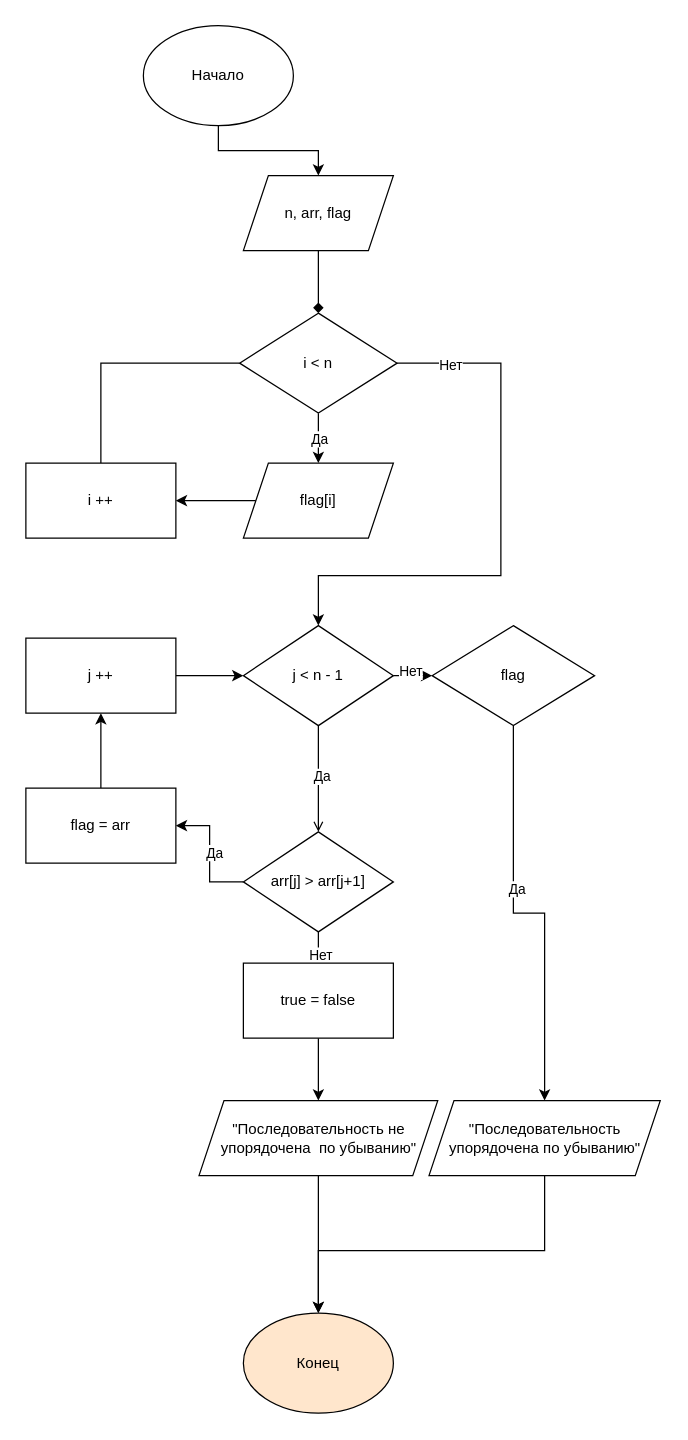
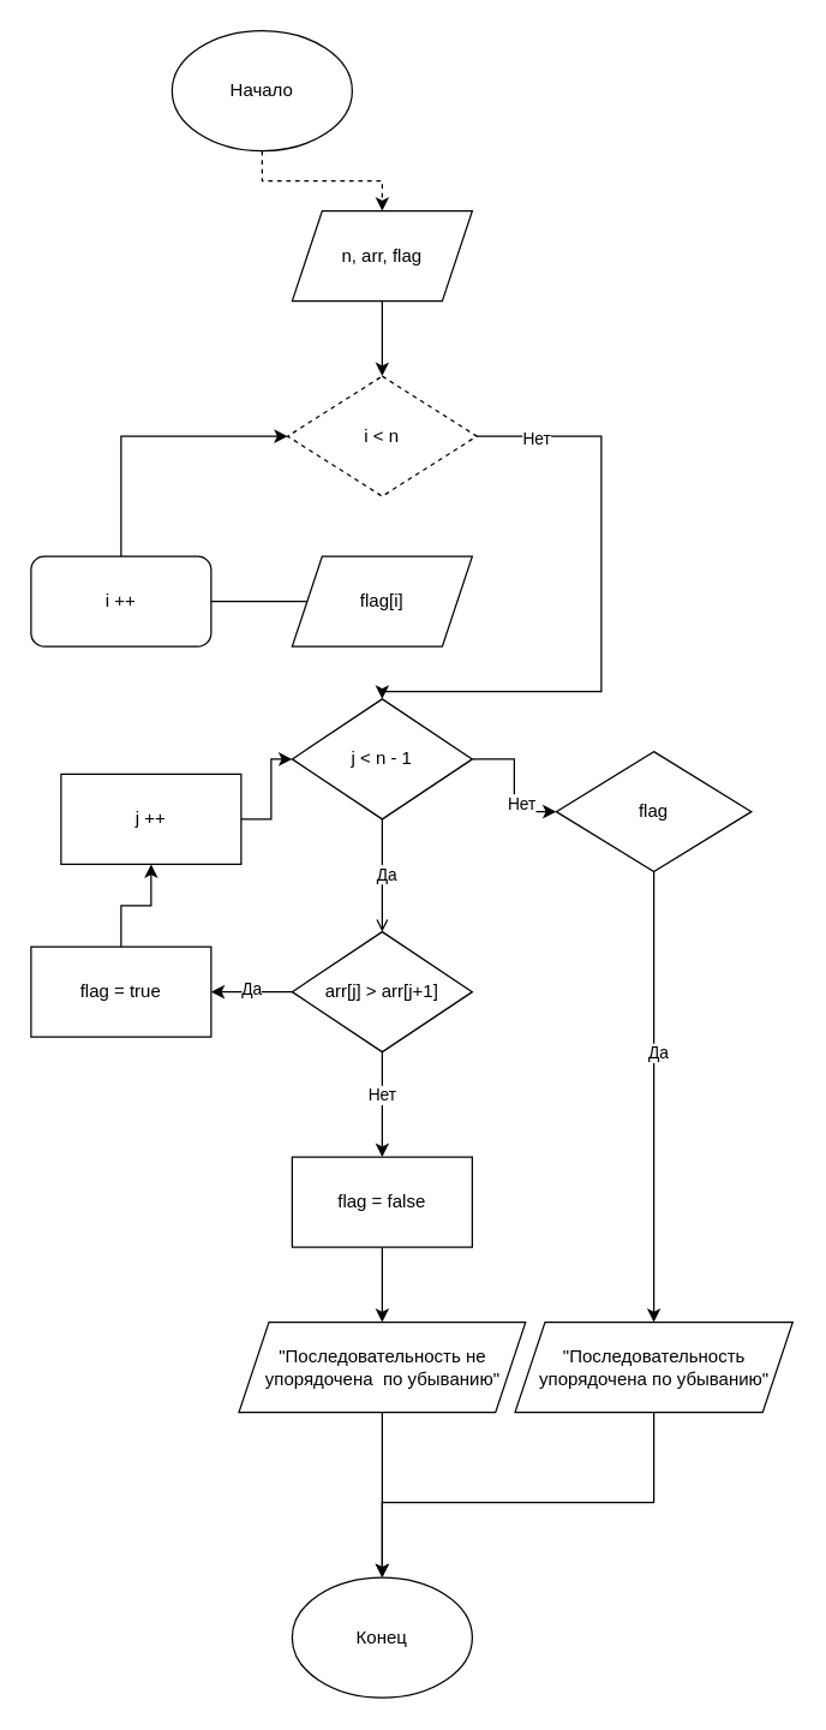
  <mxCell id="0" />
  <mxCell id="1" parent="0" />
- <mxCell id="2" value="Конец" style="ellipse;whiteSpace=wrap;html=1;fillColor=#ffe6cc;" parent="1" vertex="1"><mxGeometry x="194" y="1050" width="120" height="80" as="geometry" /></mxCell>
- <mxCell id="3" style="edgeStyle=orthogonalEdgeStyle;rounded=0;orthogonalLoop=1;jettySize=auto;html=1;entryX=0.5;entryY=0;entryDx=0;entryDy=0;" edge="1" parent="1" source="4" target="6"><mxGeometry relative="1" as="geometry" /></mxCell>
+ <mxCell id="2" value="Конец" style="ellipse;whiteSpace=wrap;html=1;" parent="1" vertex="1"><mxGeometry x="194" y="1050" width="120" height="80" as="geometry" /></mxCell>
+ <mxCell id="3" style="edgeStyle=orthogonalEdgeStyle;rounded=0;orthogonalLoop=1;jettySize=auto;html=1;entryX=0.5;entryY=0;entryDx=0;entryDy=0;dashed=1;" edge="1" parent="1" source="4" target="6"><mxGeometry relative="1" as="geometry" /></mxCell>
  <mxCell id="4" value="&lt;div&gt;Начало&lt;/div&gt;" style="ellipse;whiteSpace=wrap;html=1;" vertex="1" parent="1"><mxGeometry x="114" y="20" width="120" height="80" as="geometry" /></mxCell>
- <mxCell id="5" style="edgeStyle=orthogonalEdgeStyle;rounded=0;orthogonalLoop=1;jettySize=auto;html=1;entryX=0.5;entryY=0;entryDx=0;entryDy=0;endArrow=diamond;" edge="1" parent="1" source="6" target="11"><mxGeometry relative="1" as="geometry" /></mxCell>
+ <mxCell id="5" style="edgeStyle=orthogonalEdgeStyle;rounded=0;orthogonalLoop=1;jettySize=auto;html=1;entryX=0.5;entryY=0;entryDx=0;entryDy=0;" edge="1" parent="1" source="6" target="11"><mxGeometry relative="1" as="geometry" /></mxCell>
  <mxCell id="6" value="n, arr, flag" style="shape=parallelogram;perimeter=parallelogramPerimeter;whiteSpace=wrap;html=1;fixedSize=1;" vertex="1" parent="1"><mxGeometry x="194" y="140" width="120" height="60" as="geometry" /></mxCell>
- <mxCell id="7" value="" style="edgeStyle=orthogonalEdgeStyle;rounded=0;orthogonalLoop=1;jettySize=auto;html=1;" edge="1" parent="1" source="11" target="13"><mxGeometry relative="1" as="geometry" /></mxCell>
- <mxCell id="8" value="Да" style="edgeLabel;html=1;align=center;verticalAlign=middle;resizable=0;points=[];" vertex="1" connectable="0" parent="7"><mxGeometry relative="1" as="geometry"><mxPoint as="offset" /></mxGeometry></mxCell>
  <mxCell id="9" style="edgeStyle=orthogonalEdgeStyle;rounded=0;orthogonalLoop=1;jettySize=auto;html=1;entryX=0.5;entryY=0;entryDx=0;entryDy=0;" edge="1" parent="1" source="11" target="20"><mxGeometry relative="1" as="geometry"><Array as="points"><mxPoint x="400" y="290" /><mxPoint x="400" y="460" /><mxPoint x="254" y="460" /></Array></mxGeometry></mxCell>
  <mxCell id="10" value="Нет" style="edgeLabel;html=1;align=center;verticalAlign=middle;resizable=0;points=[];" vertex="1" connectable="0" parent="9"><mxGeometry x="-0.809" y="-1" relative="1" as="geometry"><mxPoint as="offset" /></mxGeometry></mxCell>
- <mxCell id="11" value="i &amp;lt; n" style="rhombus;whiteSpace=wrap;html=1;" vertex="1" parent="1"><mxGeometry x="191" y="250" width="126" height="80" as="geometry" /></mxCell>
- <mxCell id="12" value="" style="edgeStyle=orthogonalEdgeStyle;rounded=0;orthogonalLoop=1;jettySize=auto;html=1;" edge="1" parent="1" source="13" target="15"><mxGeometry relative="1" as="geometry" /></mxCell>
+ <mxCell id="11" value="i &amp;lt; n" style="rhombus;whiteSpace=wrap;html=1;dashed=1;" vertex="1" parent="1"><mxGeometry x="191" y="250" width="126" height="80" as="geometry" /></mxCell>
+ <mxCell id="12" value="" style="edgeStyle=orthogonalEdgeStyle;rounded=0;orthogonalLoop=1;jettySize=auto;html=1;endArrow=none;" edge="1" parent="1" source="13" target="15"><mxGeometry relative="1" as="geometry" /></mxCell>
  <mxCell id="13" value="flag[i]" style="shape=parallelogram;perimeter=parallelogramPerimeter;whiteSpace=wrap;html=1;fixedSize=1;" vertex="1" parent="1"><mxGeometry x="194" y="370" width="120" height="60" as="geometry" /></mxCell>
- <mxCell id="14" style="edgeStyle=orthogonalEdgeStyle;rounded=0;orthogonalLoop=1;jettySize=auto;html=1;entryX=0;entryY=0.5;entryDx=0;entryDy=0;endArrow=none;" edge="1" parent="1" source="15" target="11"><mxGeometry relative="1" as="geometry"><Array as="points"><mxPoint x="80" y="290" /></Array></mxGeometry></mxCell>
- <mxCell id="15" value="i ++ " style="rounded=0;whiteSpace=wrap;html=1;" vertex="1" parent="1"><mxGeometry x="20" y="370" width="120" height="60" as="geometry" /></mxCell>
+ <mxCell id="14" style="edgeStyle=orthogonalEdgeStyle;rounded=0;orthogonalLoop=1;jettySize=auto;html=1;entryX=0;entryY=0.5;entryDx=0;entryDy=0;" edge="1" parent="1" source="15" target="11"><mxGeometry relative="1" as="geometry"><Array as="points"><mxPoint x="80" y="290" /></Array></mxGeometry></mxCell>
+ <mxCell id="15" value="i ++ " style="whiteSpace=wrap;html=1;rounded=1;" vertex="1" parent="1"><mxGeometry x="20" y="370" width="120" height="60" as="geometry" /></mxCell>
  <mxCell id="16" value="" style="edgeStyle=orthogonalEdgeStyle;rounded=0;orthogonalLoop=1;jettySize=auto;html=1;endArrow=open;" edge="1" parent="1" source="20" target="25"><mxGeometry relative="1" as="geometry" /></mxCell>
  <mxCell id="17" value="Да" style="edgeLabel;html=1;align=center;verticalAlign=middle;resizable=0;points=[];" vertex="1" connectable="0" parent="16"><mxGeometry x="-0.05" y="2" relative="1" as="geometry"><mxPoint as="offset" /></mxGeometry></mxCell>
  <mxCell id="18" value="" style="edgeStyle=orthogonalEdgeStyle;rounded=0;orthogonalLoop=1;jettySize=auto;html=1;" edge="1" parent="1" source="20" target="34"><mxGeometry relative="1" as="geometry" /></mxCell>
  <mxCell id="19" value="Нет" style="edgeLabel;html=1;align=center;verticalAlign=middle;resizable=0;points=[];" vertex="1" connectable="0" parent="18"><mxGeometry x="0.25" y="4" relative="1" as="geometry"><mxPoint as="offset" /></mxGeometry></mxCell>
- <mxCell id="20" value="j &amp;lt; n - 1" style="rhombus;whiteSpace=wrap;html=1;" vertex="1" parent="1"><mxGeometry x="194" y="500" width="120" height="80" as="geometry" /></mxCell>
+ <mxCell id="20" value="j &amp;lt; n - 1" style="rhombus;whiteSpace=wrap;html=1;" vertex="1" parent="1"><mxGeometry x="194" y="465" width="120" height="80" as="geometry" /></mxCell>
  <mxCell id="21" value="" style="edgeStyle=orthogonalEdgeStyle;rounded=0;orthogonalLoop=1;jettySize=auto;html=1;" edge="1" parent="1" source="25" target="27"><mxGeometry relative="1" as="geometry" /></mxCell>
  <mxCell id="22" value="Да" style="edgeLabel;html=1;align=center;verticalAlign=middle;resizable=0;points=[];" vertex="1" connectable="0" parent="21"><mxGeometry x="0.037" y="-3" relative="1" as="geometry"><mxPoint as="offset" /></mxGeometry></mxCell>
  <mxCell id="23" value="" style="edgeStyle=orthogonalEdgeStyle;rounded=0;orthogonalLoop=1;jettySize=auto;html=1;" edge="1" parent="1" source="25" target="29"><mxGeometry relative="1" as="geometry" /></mxCell>
  <mxCell id="24" value="Нет" style="edgeLabel;html=1;align=center;verticalAlign=middle;resizable=0;points=[];" vertex="1" connectable="0" parent="23"><mxGeometry x="-0.214" y="-1" relative="1" as="geometry"><mxPoint as="offset" /></mxGeometry></mxCell>
- <mxCell id="25" value="arr[j] &amp;gt; arr[j+1]" style="rhombus;whiteSpace=wrap;html=1;" vertex="1" parent="1"><mxGeometry x="194" y="665" width="120" height="80" as="geometry" /></mxCell>
+ <mxCell id="25" value="arr[j] &amp;gt; arr[j+1]" style="rhombus;whiteSpace=wrap;html=1;" vertex="1" parent="1"><mxGeometry x="194" y="620" width="120" height="80" as="geometry" /></mxCell>
  <mxCell id="26" value="" style="edgeStyle=orthogonalEdgeStyle;rounded=0;orthogonalLoop=1;jettySize=auto;html=1;" edge="1" parent="1" source="27" target="31"><mxGeometry relative="1" as="geometry" /></mxCell>
- <mxCell id="27" value="flag = arr" style="rounded=0;whiteSpace=wrap;html=1;" vertex="1" parent="1"><mxGeometry x="20" y="630" width="120" height="60" as="geometry" /></mxCell>
+ <mxCell id="27" value="flag = true" style="rounded=0;whiteSpace=wrap;html=1;" vertex="1" parent="1"><mxGeometry x="20" y="630" width="120" height="60" as="geometry" /></mxCell>
  <mxCell id="28" value="" style="edgeStyle=orthogonalEdgeStyle;rounded=0;orthogonalLoop=1;jettySize=auto;html=1;" edge="1" parent="1" source="29" target="36"><mxGeometry relative="1" as="geometry" /></mxCell>
- <mxCell id="29" value="true = false" style="rounded=0;whiteSpace=wrap;html=1;" vertex="1" parent="1"><mxGeometry x="194" y="770" width="120" height="60" as="geometry" /></mxCell>
+ <mxCell id="29" value="flag = false" style="rounded=0;whiteSpace=wrap;html=1;" vertex="1" parent="1"><mxGeometry x="194" y="770" width="120" height="60" as="geometry" /></mxCell>
  <mxCell id="30" value="" style="edgeStyle=orthogonalEdgeStyle;rounded=0;orthogonalLoop=1;jettySize=auto;html=1;" edge="1" parent="1" source="31" target="20"><mxGeometry relative="1" as="geometry" /></mxCell>
- <mxCell id="31" value="j ++ " style="rounded=0;whiteSpace=wrap;html=1;" vertex="1" parent="1"><mxGeometry x="20" y="510" width="120" height="60" as="geometry" /></mxCell>
+ <mxCell id="31" value="j ++ " style="rounded=0;whiteSpace=wrap;html=1;" vertex="1" parent="1"><mxGeometry x="40" y="515" width="120" height="60" as="geometry" /></mxCell>
  <mxCell id="32" style="edgeStyle=orthogonalEdgeStyle;rounded=0;orthogonalLoop=1;jettySize=auto;html=1;entryX=0.5;entryY=0;entryDx=0;entryDy=0;" edge="1" parent="1" source="34" target="38"><mxGeometry relative="1" as="geometry" /></mxCell>
  <mxCell id="33" value="Да" style="edgeLabel;html=1;align=center;verticalAlign=middle;resizable=0;points=[];" vertex="1" connectable="0" parent="32"><mxGeometry x="-0.2" y="2" relative="1" as="geometry"><mxPoint as="offset" /></mxGeometry></mxCell>
- <mxCell id="34" value="flag" style="rhombus;whiteSpace=wrap;html=1;" vertex="1" parent="1"><mxGeometry x="345" y="500" width="130" height="80" as="geometry" /></mxCell>
+ <mxCell id="34" value="flag" style="rhombus;whiteSpace=wrap;html=1;" vertex="1" parent="1"><mxGeometry x="370" y="500" width="130" height="80" as="geometry" /></mxCell>
  <mxCell id="35" style="edgeStyle=orthogonalEdgeStyle;rounded=0;orthogonalLoop=1;jettySize=auto;html=1;" edge="1" parent="1" source="36"><mxGeometry relative="1" as="geometry"><mxPoint x="254" y="1050" as="targetPoint" /></mxGeometry></mxCell>
  <mxCell id="36" value="&lt;font style=&quot;font-size: 12px;&quot;&gt;&quot;Последовательность не упорядочена&amp;nbsp; по убыванию&quot;&lt;/font&gt;" style="shape=parallelogram;perimeter=parallelogramPerimeter;whiteSpace=wrap;html=1;fixedSize=1;" vertex="1" parent="1"><mxGeometry x="158.5" y="880" width="191" height="60" as="geometry" /></mxCell>
  <mxCell id="37" style="edgeStyle=orthogonalEdgeStyle;rounded=0;orthogonalLoop=1;jettySize=auto;html=1;entryX=0.5;entryY=0;entryDx=0;entryDy=0;" edge="1" parent="1" source="38" target="2"><mxGeometry relative="1" as="geometry"><Array as="points"><mxPoint x="435" y="1000" /><mxPoint x="254" y="1000" /></Array></mxGeometry></mxCell>
  <mxCell id="38" value="&lt;font style=&quot;font-size: 12px;&quot;&gt;&quot;Последовательность упорядочена по убыванию&quot;&lt;/font&gt;" style="shape=parallelogram;perimeter=parallelogramPerimeter;whiteSpace=wrap;html=1;fixedSize=1;" vertex="1" parent="1"><mxGeometry x="342.5" y="880" width="185" height="60" as="geometry" /></mxCell>
